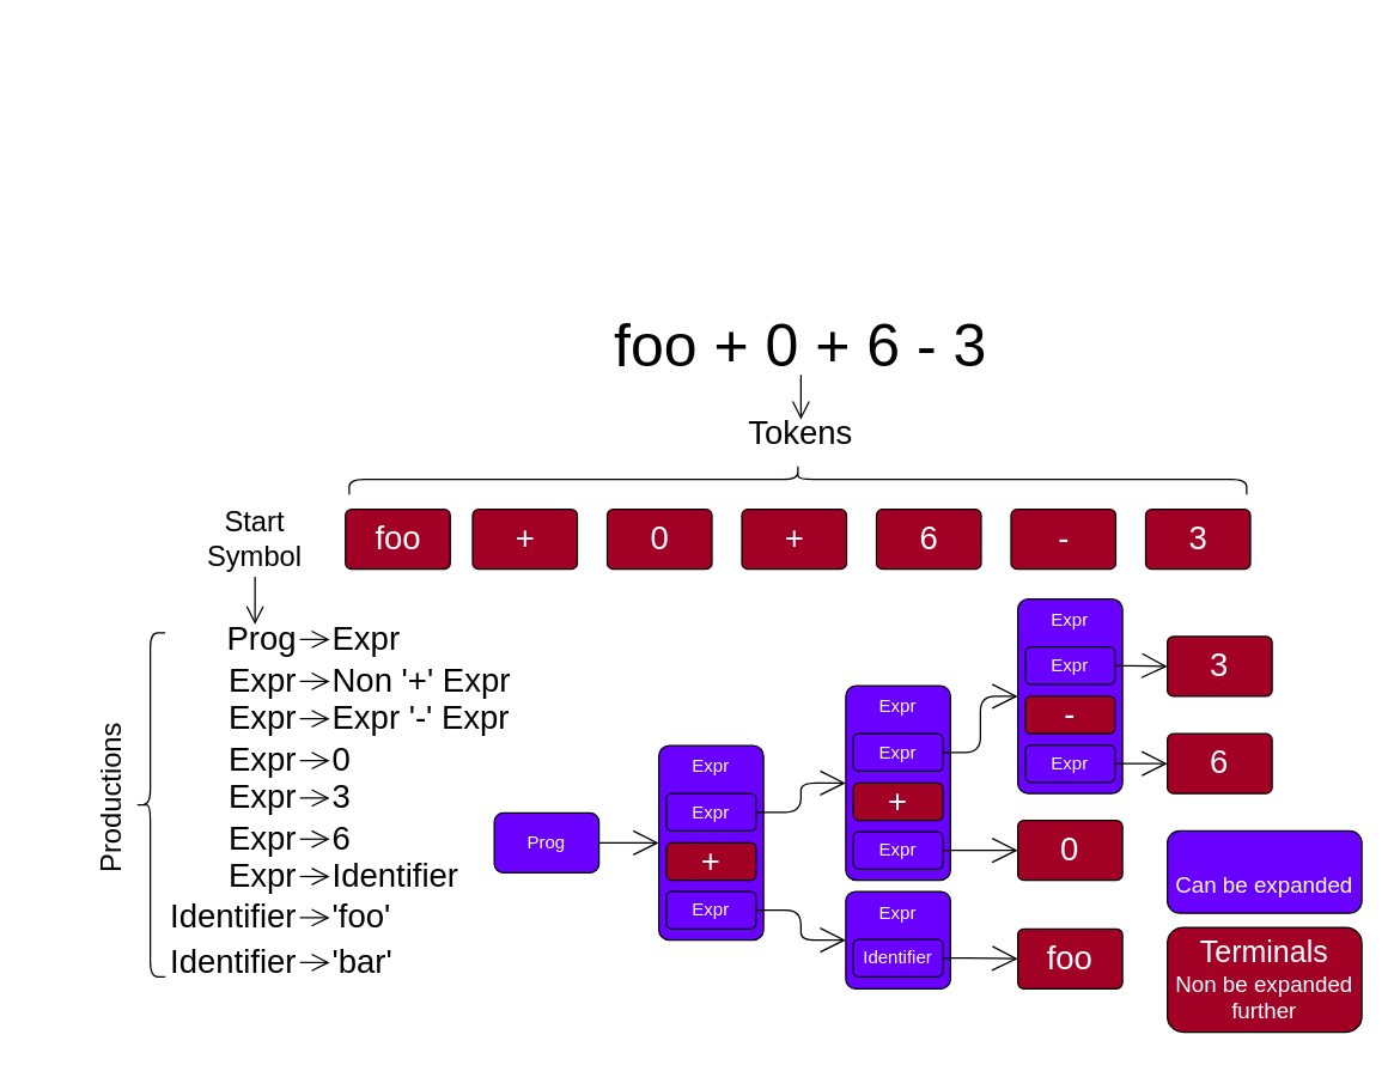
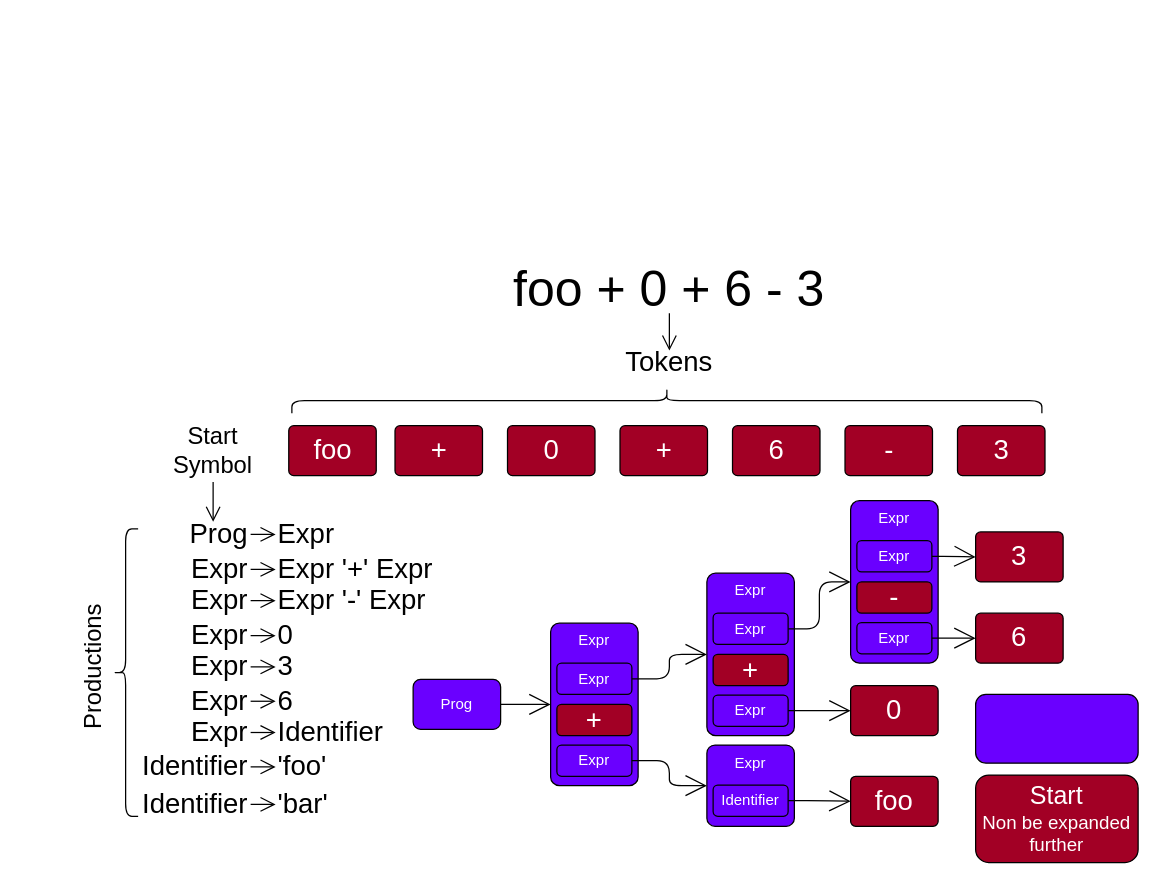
  <mxCell id="0" />
  <mxCell id="1" parent="0" />
  <mxCell id="2" value="" style="rounded=1;whiteSpace=wrap;html=1;fontSize=15;align=center;verticalAlign=middle;fillColor=#6a00ff;fontColor=#ffffff;strokeColor=#000000;" vertex="1" parent="1"><mxGeometry x="780" y="555" width="130" height="55" as="geometry" /></mxCell>
- <mxCell id="3" value="Can be expanded" style="text;html=1;strokeColor=none;fillColor=none;align=center;verticalAlign=middle;whiteSpace=wrap;rounded=0;fontSize=15;fontColor=#FFFFFF;" vertex="1" parent="1"><mxGeometry x="780" y="580.5" width="130" height="21.5" as="geometry" /></mxCell>
  <mxCell id="4" value="" style="rounded=1;whiteSpace=wrap;html=1;fontSize=15;align=center;verticalAlign=middle;fillColor=#a20025;fontColor=#ffffff;strokeColor=#000000;" vertex="1" parent="1"><mxGeometry x="780" y="619.5" width="130" height="70" as="geometry" /></mxCell>
  <mxCell id="5" value="Expr" style="rounded=1;whiteSpace=wrap;html=1;verticalAlign=top;arcSize=10;fillColor=#6a00ff;fontColor=#ffffff;strokeColor=#000000;" vertex="1" parent="1"><mxGeometry x="440" y="498" width="70" height="130" as="geometry" /></mxCell>
  <mxCell id="6" style="edgeStyle=orthogonalEdgeStyle;html=1;exitX=1;exitY=0.5;exitDx=0;exitDy=0;entryX=0;entryY=0.5;entryDx=0;entryDy=0;endArrow=open;endFill=0;endSize=15;strokeColor=#000000;" edge="1" parent="1" source="7" target="13"><mxGeometry relative="1" as="geometry" /></mxCell>
  <mxCell id="7" value="Expr" style="rounded=1;whiteSpace=wrap;html=1;fillColor=#6a00ff;fontColor=#ffffff;strokeColor=#000000;" vertex="1" parent="1"><mxGeometry x="445" y="530" width="60" height="25" as="geometry" /></mxCell>
  <mxCell id="8" style="edgeStyle=orthogonalEdgeStyle;html=1;exitX=1;exitY=0.5;exitDx=0;exitDy=0;entryX=0;entryY=0.5;entryDx=0;entryDy=0;endArrow=open;endFill=0;endSize=15;strokeColor=#000000;" edge="1" parent="1" source="9" target="5"><mxGeometry relative="1" as="geometry" /></mxCell>
  <mxCell id="9" value="Prog" style="rounded=1;whiteSpace=wrap;html=1;fillColor=#6a00ff;fontColor=#ffffff;strokeColor=#000000;" vertex="1" parent="1"><mxGeometry x="330" y="543" width="70" height="40" as="geometry" /></mxCell>
  <mxCell id="10" value="+" style="rounded=1;whiteSpace=wrap;html=1;fillColor=#a20025;fontColor=#ffffff;strokeColor=#000000;fontSize=22;" vertex="1" parent="1"><mxGeometry x="445" y="563" width="60" height="25" as="geometry" /></mxCell>
  <mxCell id="11" style="edgeStyle=orthogonalEdgeStyle;html=1;exitX=1;exitY=0.5;exitDx=0;exitDy=0;entryX=0;entryY=0.5;entryDx=0;entryDy=0;endArrow=open;endFill=0;endSize=15;strokeColor=#000000;" edge="1" parent="1" source="12" target="28"><mxGeometry relative="1" as="geometry" /></mxCell>
  <mxCell id="12" value="Expr" style="rounded=1;whiteSpace=wrap;html=1;fillColor=#6a00ff;fontColor=#ffffff;strokeColor=#000000;" vertex="1" parent="1"><mxGeometry x="445" y="595.5" width="60" height="25" as="geometry" /></mxCell>
  <mxCell id="13" value="Expr" style="rounded=1;whiteSpace=wrap;html=1;verticalAlign=top;arcSize=10;fillColor=#6a00ff;fontColor=#ffffff;strokeColor=#000000;" vertex="1" parent="1"><mxGeometry x="565" y="458" width="70" height="130" as="geometry" /></mxCell>
  <mxCell id="14" style="edgeStyle=orthogonalEdgeStyle;html=1;exitX=1;exitY=0.5;exitDx=0;exitDy=0;entryX=0;entryY=0.5;entryDx=0;entryDy=0;fontSize=22;endArrow=open;endFill=0;endSize=15;strokeColor=#000000;" edge="1" parent="1" source="15" target="20"><mxGeometry relative="1" as="geometry" /></mxCell>
  <mxCell id="15" value="Expr" style="rounded=1;whiteSpace=wrap;html=1;fillColor=#6a00ff;fontColor=#ffffff;strokeColor=#000000;" vertex="1" parent="1"><mxGeometry x="570" y="490" width="60" height="25" as="geometry" /></mxCell>
  <mxCell id="16" value="+" style="rounded=1;whiteSpace=wrap;html=1;fillColor=#a20025;fontColor=#ffffff;strokeColor=#000000;fontSize=22;" vertex="1" parent="1"><mxGeometry x="570" y="523" width="60" height="25" as="geometry" /></mxCell>
  <mxCell id="17" style="edgeStyle=orthogonalEdgeStyle;html=1;exitX=1;exitY=0.5;exitDx=0;exitDy=0;entryX=0;entryY=0.5;entryDx=0;entryDy=0;fontSize=22;endArrow=open;endFill=0;endSize=15;strokeColor=#000000;" edge="1" parent="1" source="18" target="19"><mxGeometry relative="1" as="geometry" /></mxCell>
  <mxCell id="18" value="Expr" style="rounded=1;whiteSpace=wrap;html=1;fillColor=#6a00ff;fontColor=#ffffff;strokeColor=#000000;" vertex="1" parent="1"><mxGeometry x="570" y="555.5" width="60" height="25" as="geometry" /></mxCell>
  <mxCell id="19" value="0" style="rounded=1;whiteSpace=wrap;html=1;verticalAlign=middle;arcSize=10;fillColor=#a20025;fontColor=#ffffff;strokeColor=#000000;fontSize=22;" vertex="1" parent="1"><mxGeometry x="680" y="548" width="70" height="40" as="geometry" /></mxCell>
  <mxCell id="20" value="Expr" style="rounded=1;whiteSpace=wrap;html=1;verticalAlign=top;arcSize=10;fillColor=#6a00ff;fontColor=#ffffff;strokeColor=#000000;" vertex="1" parent="1"><mxGeometry x="680" y="400" width="70" height="130" as="geometry" /></mxCell>
  <mxCell id="21" style="edgeStyle=orthogonalEdgeStyle;html=1;exitX=1;exitY=0.5;exitDx=0;exitDy=0;entryX=0;entryY=0.5;entryDx=0;entryDy=0;endArrow=open;endFill=0;endSize=15;strokeColor=#000000;" edge="1" parent="1" source="22" target="26"><mxGeometry relative="1" as="geometry" /></mxCell>
  <mxCell id="22" value="Expr" style="rounded=1;whiteSpace=wrap;html=1;fillColor=#6a00ff;fontColor=#ffffff;strokeColor=#000000;" vertex="1" parent="1"><mxGeometry x="685" y="432" width="60" height="25" as="geometry" /></mxCell>
  <mxCell id="23" value="-" style="rounded=1;whiteSpace=wrap;html=1;fillColor=#a20025;fontColor=#ffffff;strokeColor=#000000;fontSize=22;" vertex="1" parent="1"><mxGeometry x="685" y="465" width="60" height="25" as="geometry" /></mxCell>
  <mxCell id="24" style="edgeStyle=orthogonalEdgeStyle;html=1;exitX=1;exitY=0.5;exitDx=0;exitDy=0;entryX=0;entryY=0.5;entryDx=0;entryDy=0;endArrow=open;endFill=0;endSize=15;strokeColor=#000000;" edge="1" parent="1" source="25" target="27"><mxGeometry relative="1" as="geometry" /></mxCell>
  <mxCell id="25" value="Expr" style="rounded=1;whiteSpace=wrap;html=1;fillColor=#6a00ff;fontColor=#ffffff;strokeColor=#000000;" vertex="1" parent="1"><mxGeometry x="685" y="497.5" width="60" height="25" as="geometry" /></mxCell>
  <mxCell id="26" value="3" style="rounded=1;whiteSpace=wrap;html=1;verticalAlign=middle;arcSize=10;fillColor=#a20025;fontColor=#ffffff;strokeColor=#000000;fontSize=22;" vertex="1" parent="1"><mxGeometry x="780" y="425" width="70" height="40" as="geometry" /></mxCell>
  <mxCell id="27" value="6" style="rounded=1;whiteSpace=wrap;html=1;verticalAlign=middle;arcSize=10;fillColor=#a20025;fontColor=#ffffff;strokeColor=#000000;fontSize=22;" vertex="1" parent="1"><mxGeometry x="780" y="490" width="70" height="40" as="geometry" /></mxCell>
  <mxCell id="28" value="Expr" style="rounded=1;whiteSpace=wrap;html=1;verticalAlign=top;arcSize=10;fillColor=#6a00ff;fontColor=#ffffff;strokeColor=#000000;" vertex="1" parent="1"><mxGeometry x="565" y="595.5" width="70" height="65" as="geometry" /></mxCell>
  <mxCell id="29" style="edgeStyle=orthogonalEdgeStyle;html=1;exitX=1;exitY=0.5;exitDx=0;exitDy=0;entryX=0;entryY=0.5;entryDx=0;entryDy=0;endArrow=open;endFill=0;endSize=15;strokeColor=#000000;" edge="1" parent="1" source="30" target="31"><mxGeometry relative="1" as="geometry" /></mxCell>
  <mxCell id="30" value="Identifier" style="rounded=1;whiteSpace=wrap;html=1;fillColor=#6a00ff;fontColor=#ffffff;strokeColor=#000000;" vertex="1" parent="1"><mxGeometry x="570" y="627.5" width="60" height="25" as="geometry" /></mxCell>
  <mxCell id="31" value="foo" style="rounded=1;whiteSpace=wrap;html=1;verticalAlign=middle;arcSize=10;fillColor=#a20025;fontColor=#ffffff;strokeColor=#000000;fontSize=22;" vertex="1" parent="1"><mxGeometry x="680" y="620.5" width="70" height="40" as="geometry" /></mxCell>
  <mxCell id="32" style="edgeStyle=orthogonalEdgeStyle;html=1;exitX=0.5;exitY=1;exitDx=0;exitDy=0;entryX=0.5;entryY=0;entryDx=0;entryDy=0;fontSize=40;endArrow=open;endFill=0;endSize=10;strokeColor=#000000;" edge="1" parent="1" source="33" target="69"><mxGeometry relative="1" as="geometry" /></mxCell>
  <mxCell id="33" value="foo + 0 + 6 - 3" style="text;html=1;strokeColor=none;fillColor=none;align=center;verticalAlign=middle;whiteSpace=wrap;rounded=0;fontSize=40;" vertex="1" parent="1"><mxGeometry x="160" y="210" width="750" height="40" as="geometry" /></mxCell>
  <mxCell id="34" style="edgeStyle=orthogonalEdgeStyle;html=1;exitX=1;exitY=0.5;exitDx=0;exitDy=0;entryX=0;entryY=0.5;entryDx=0;entryDy=0;fontSize=40;endArrow=open;endFill=0;endSize=10;strokeColor=#000000;" edge="1" parent="1" source="35" target="38"><mxGeometry relative="1" as="geometry" /></mxCell>
  <mxCell id="35" value="Expr" style="text;html=1;strokeColor=none;fillColor=none;align=right;verticalAlign=middle;whiteSpace=wrap;rounded=0;fontSize=22;" vertex="1" parent="1"><mxGeometry x="140" y="445" width="60" height="20" as="geometry" /></mxCell>
  <mxCell id="36" style="edgeStyle=orthogonalEdgeStyle;html=1;exitX=1;exitY=0.5;exitDx=0;exitDy=0;entryX=0;entryY=0.5;entryDx=0;entryDy=0;fontSize=40;endArrow=open;endFill=0;endSize=10;strokeColor=#000000;" edge="1" parent="1" source="37" target="39"><mxGeometry relative="1" as="geometry" /></mxCell>
  <mxCell id="37" value="Expr" style="text;html=1;strokeColor=none;fillColor=none;align=right;verticalAlign=middle;whiteSpace=wrap;rounded=0;fontSize=22;" vertex="1" parent="1"><mxGeometry x="140" y="470" width="60" height="20" as="geometry" /></mxCell>
- <mxCell id="38" value="Non '+' Expr" style="text;html=1;strokeColor=none;fillColor=none;align=left;verticalAlign=middle;whiteSpace=wrap;rounded=0;fontSize=22;" vertex="1" parent="1"><mxGeometry x="220" y="445" width="140" height="20" as="geometry" /></mxCell>
+ <mxCell id="38" value="Expr '+' Expr" style="text;html=1;strokeColor=none;fillColor=none;align=left;verticalAlign=middle;whiteSpace=wrap;rounded=0;fontSize=22;" vertex="1" parent="1"><mxGeometry x="220" y="445" width="140" height="20" as="geometry" /></mxCell>
  <mxCell id="39" value="Expr '-' Expr" style="text;html=1;strokeColor=none;fillColor=none;align=left;verticalAlign=middle;whiteSpace=wrap;rounded=0;fontSize=22;" vertex="1" parent="1"><mxGeometry x="220" y="470" width="140" height="20" as="geometry" /></mxCell>
  <mxCell id="40" style="edgeStyle=orthogonalEdgeStyle;html=1;exitX=1;exitY=0.5;exitDx=0;exitDy=0;entryX=0;entryY=0.5;entryDx=0;entryDy=0;fontSize=40;endArrow=open;endFill=0;endSize=10;strokeColor=#000000;" edge="1" parent="1" source="41" target="42"><mxGeometry relative="1" as="geometry" /></mxCell>
  <mxCell id="41" value="Expr" style="text;html=1;strokeColor=none;fillColor=none;align=right;verticalAlign=middle;whiteSpace=wrap;rounded=0;fontSize=22;" vertex="1" parent="1"><mxGeometry x="140" y="498" width="60" height="20" as="geometry" /></mxCell>
  <mxCell id="42" value="0" style="text;html=1;strokeColor=none;fillColor=none;align=left;verticalAlign=middle;whiteSpace=wrap;rounded=0;fontSize=22;" vertex="1" parent="1"><mxGeometry x="220" y="498" width="60" height="20" as="geometry" /></mxCell>
  <mxCell id="43" value="3" style="text;html=1;strokeColor=none;fillColor=none;align=left;verticalAlign=middle;whiteSpace=wrap;rounded=0;fontSize=22;" vertex="1" parent="1"><mxGeometry x="220" y="523" width="60" height="20" as="geometry" /></mxCell>
  <mxCell id="44" value="6" style="text;html=1;strokeColor=none;fillColor=none;align=left;verticalAlign=middle;whiteSpace=wrap;rounded=0;fontSize=22;" vertex="1" parent="1"><mxGeometry x="220" y="550.5" width="60" height="20" as="geometry" /></mxCell>
  <mxCell id="45" style="edgeStyle=orthogonalEdgeStyle;html=1;exitX=1;exitY=0.5;exitDx=0;exitDy=0;entryX=0;entryY=0.5;entryDx=0;entryDy=0;fontSize=40;endArrow=open;endFill=0;endSize=10;strokeColor=#000000;" edge="1" parent="1" source="46" target="43"><mxGeometry relative="1" as="geometry" /></mxCell>
  <mxCell id="46" value="Expr" style="text;html=1;strokeColor=none;fillColor=none;align=right;verticalAlign=middle;whiteSpace=wrap;rounded=0;fontSize=22;" vertex="1" parent="1"><mxGeometry x="140" y="523" width="60" height="20" as="geometry" /></mxCell>
  <mxCell id="47" style="edgeStyle=orthogonalEdgeStyle;html=1;exitX=1;exitY=0.5;exitDx=0;exitDy=0;entryX=0;entryY=0.5;entryDx=0;entryDy=0;fontSize=40;endArrow=open;endFill=0;endSize=10;strokeColor=#000000;" edge="1" parent="1" source="48" target="44"><mxGeometry relative="1" as="geometry" /></mxCell>
  <mxCell id="48" value="Expr" style="text;html=1;strokeColor=none;fillColor=none;align=right;verticalAlign=middle;whiteSpace=wrap;rounded=0;fontSize=22;" vertex="1" parent="1"><mxGeometry x="140" y="550.5" width="60" height="20" as="geometry" /></mxCell>
  <mxCell id="49" style="edgeStyle=orthogonalEdgeStyle;html=1;exitX=1;exitY=0.5;exitDx=0;exitDy=0;entryX=0;entryY=0.5;entryDx=0;entryDy=0;fontSize=40;endArrow=open;endFill=0;endSize=10;strokeColor=#000000;" edge="1" parent="1" source="50" target="51"><mxGeometry relative="1" as="geometry" /></mxCell>
  <mxCell id="50" value="Expr" style="text;html=1;strokeColor=none;fillColor=none;align=right;verticalAlign=middle;whiteSpace=wrap;rounded=0;fontSize=22;" vertex="1" parent="1"><mxGeometry x="140" y="575.5" width="60" height="20" as="geometry" /></mxCell>
  <mxCell id="51" value="Identifier" style="text;html=1;strokeColor=none;fillColor=none;align=left;verticalAlign=middle;whiteSpace=wrap;rounded=0;fontSize=22;" vertex="1" parent="1"><mxGeometry x="220" y="575.5" width="60" height="20" as="geometry" /></mxCell>
  <mxCell id="52" style="edgeStyle=orthogonalEdgeStyle;html=1;exitX=1;exitY=0.5;exitDx=0;exitDy=0;entryX=0;entryY=0.5;entryDx=0;entryDy=0;fontSize=40;endArrow=open;endFill=0;endSize=10;strokeColor=#000000;" edge="1" parent="1" source="53" target="54"><mxGeometry relative="1" as="geometry" /></mxCell>
  <mxCell id="53" value="Identifier" style="text;html=1;strokeColor=none;fillColor=none;align=right;verticalAlign=middle;whiteSpace=wrap;rounded=0;fontSize=22;" vertex="1" parent="1"><mxGeometry x="120" y="603" width="80" height="20" as="geometry" /></mxCell>
  <mxCell id="54" value="'foo'" style="text;html=1;strokeColor=none;fillColor=none;align=left;verticalAlign=middle;whiteSpace=wrap;rounded=0;fontSize=22;" vertex="1" parent="1"><mxGeometry x="220" y="603" width="60" height="20" as="geometry" /></mxCell>
  <mxCell id="55" style="edgeStyle=orthogonalEdgeStyle;html=1;exitX=1;exitY=0.5;exitDx=0;exitDy=0;entryX=0;entryY=0.5;entryDx=0;entryDy=0;fontSize=40;endArrow=open;endFill=0;endSize=10;strokeColor=#000000;" edge="1" parent="1" source="56" target="57"><mxGeometry relative="1" as="geometry" /></mxCell>
  <mxCell id="56" value="Identifier" style="text;html=1;strokeColor=none;fillColor=none;align=right;verticalAlign=middle;whiteSpace=wrap;rounded=0;fontSize=22;" vertex="1" parent="1"><mxGeometry x="120" y="633" width="80" height="20" as="geometry" /></mxCell>
  <mxCell id="57" value="'bar'" style="text;html=1;strokeColor=none;fillColor=none;align=left;verticalAlign=middle;whiteSpace=wrap;rounded=0;fontSize=22;" vertex="1" parent="1"><mxGeometry x="220" y="633" width="60" height="20" as="geometry" /></mxCell>
  <mxCell id="58" style="edgeStyle=orthogonalEdgeStyle;html=1;exitX=1;exitY=0.5;exitDx=0;exitDy=0;entryX=0;entryY=0.5;entryDx=0;entryDy=0;fontSize=40;endArrow=open;endFill=0;endSize=10;strokeColor=#000000;" edge="1" parent="1" source="59" target="60"><mxGeometry relative="1" as="geometry" /></mxCell>
  <mxCell id="59" value="Prog" style="text;html=1;strokeColor=none;fillColor=none;align=right;verticalAlign=middle;whiteSpace=wrap;rounded=0;fontSize=22;" vertex="1" parent="1"><mxGeometry x="140" y="417" width="60" height="20" as="geometry" /></mxCell>
  <mxCell id="60" value="Expr" style="text;html=1;strokeColor=none;fillColor=none;align=left;verticalAlign=middle;whiteSpace=wrap;rounded=0;fontSize=22;" vertex="1" parent="1"><mxGeometry x="220" y="417" width="140" height="20" as="geometry" /></mxCell>
  <mxCell id="61" value="foo" style="rounded=1;whiteSpace=wrap;html=1;verticalAlign=middle;arcSize=10;fillColor=#a20025;fontColor=#ffffff;strokeColor=#000000;fontSize=22;" vertex="1" parent="1"><mxGeometry x="230.5" y="340" width="70" height="40" as="geometry" /></mxCell>
  <mxCell id="62" value="+" style="rounded=1;whiteSpace=wrap;html=1;verticalAlign=middle;arcSize=10;fillColor=#a20025;fontColor=#ffffff;strokeColor=#000000;fontSize=22;" vertex="1" parent="1"><mxGeometry x="315.5" y="340" width="70" height="40" as="geometry" /></mxCell>
  <mxCell id="63" value="0" style="rounded=1;whiteSpace=wrap;html=1;verticalAlign=middle;arcSize=10;fillColor=#a20025;fontColor=#ffffff;strokeColor=#000000;fontSize=22;" vertex="1" parent="1"><mxGeometry x="405.5" y="340" width="70" height="40" as="geometry" /></mxCell>
  <mxCell id="64" value="+" style="rounded=1;whiteSpace=wrap;html=1;verticalAlign=middle;arcSize=10;fillColor=#a20025;fontColor=#ffffff;strokeColor=#000000;fontSize=22;" vertex="1" parent="1"><mxGeometry x="495.5" y="340" width="70" height="40" as="geometry" /></mxCell>
  <mxCell id="65" value="6" style="rounded=1;whiteSpace=wrap;html=1;verticalAlign=middle;arcSize=10;fillColor=#a20025;fontColor=#ffffff;strokeColor=#000000;fontSize=22;" vertex="1" parent="1"><mxGeometry x="585.5" y="340" width="70" height="40" as="geometry" /></mxCell>
  <mxCell id="66" value="-" style="rounded=1;whiteSpace=wrap;html=1;verticalAlign=middle;arcSize=10;fillColor=#a20025;fontColor=#ffffff;strokeColor=#000000;fontSize=22;" vertex="1" parent="1"><mxGeometry x="675.5" y="340" width="70" height="40" as="geometry" /></mxCell>
  <mxCell id="67" value="3" style="rounded=1;whiteSpace=wrap;html=1;verticalAlign=middle;arcSize=10;fillColor=#a20025;fontColor=#ffffff;strokeColor=#000000;fontSize=22;" vertex="1" parent="1"><mxGeometry x="765.5" y="340" width="70" height="40" as="geometry" /></mxCell>
  <mxCell id="68" value="" style="shape=curlyBracket;whiteSpace=wrap;html=1;rounded=1;flipH=1;fontSize=40;strokeColor=#000000;align=right;verticalAlign=middle;rotation=-90;" vertex="1" parent="1"><mxGeometry x="523" y="20" width="20" height="600" as="geometry" /></mxCell>
  <mxCell id="69" value="Tokens" style="text;html=1;strokeColor=none;fillColor=none;align=center;verticalAlign=middle;whiteSpace=wrap;rounded=0;fontSize=22;" vertex="1" parent="1"><mxGeometry x="465" y="280" width="140" height="20" as="geometry" /></mxCell>
- <mxCell id="70" value="Terminals" style="text;html=1;strokeColor=none;fillColor=none;align=center;verticalAlign=middle;whiteSpace=wrap;rounded=0;fontSize=20;fontColor=#FFFFFF;" vertex="1" parent="1"><mxGeometry x="780" y="625" width="130" height="20" as="geometry" /></mxCell>
+ <mxCell id="70" value="Start" style="text;html=1;strokeColor=none;fillColor=none;align=center;verticalAlign=middle;whiteSpace=wrap;rounded=0;fontSize=20;fontColor=#FFFFFF;" vertex="1" parent="1"><mxGeometry x="780" y="625" width="130" height="20" as="geometry" /></mxCell>
  <mxCell id="71" value="Non be expanded further" style="text;html=1;strokeColor=none;fillColor=none;align=center;verticalAlign=middle;whiteSpace=wrap;rounded=0;fontSize=15;fontColor=#FFFFFF;" vertex="1" parent="1"><mxGeometry x="780" y="643" width="130" height="46.5" as="geometry" /></mxCell>
  <mxCell id="72" value="" style="shape=curlyBracket;whiteSpace=wrap;html=1;rounded=1;fontSize=19;strokeColor=#000000;fillColor=none;align=center;verticalAlign=middle;" vertex="1" parent="1"><mxGeometry x="90" y="422.5" width="20" height="230" as="geometry" /></mxCell>
  <mxCell id="73" value="Productions" style="text;html=1;strokeColor=none;fillColor=none;align=center;verticalAlign=middle;whiteSpace=wrap;rounded=0;fontSize=19;rotation=-90;" vertex="1" parent="1"><mxGeometry x="20" y="523" width="110" height="20" as="geometry" /></mxCell>
  <mxCell id="74" style="edgeStyle=orthogonalEdgeStyle;html=1;exitX=0.5;exitY=1;exitDx=0;exitDy=0;entryX=0.5;entryY=0;entryDx=0;entryDy=0;fontSize=19;endArrow=open;endFill=0;endSize=10;strokeColor=#000000;" edge="1" parent="1" source="75" target="59"><mxGeometry relative="1" as="geometry" /></mxCell>
  <mxCell id="75" value="Start Symbol" style="text;html=1;strokeColor=none;fillColor=none;align=center;verticalAlign=middle;whiteSpace=wrap;rounded=0;fontSize=19;" vertex="1" parent="1"><mxGeometry x="125" y="335" width="90" height="50" as="geometry" /></mxCell>
